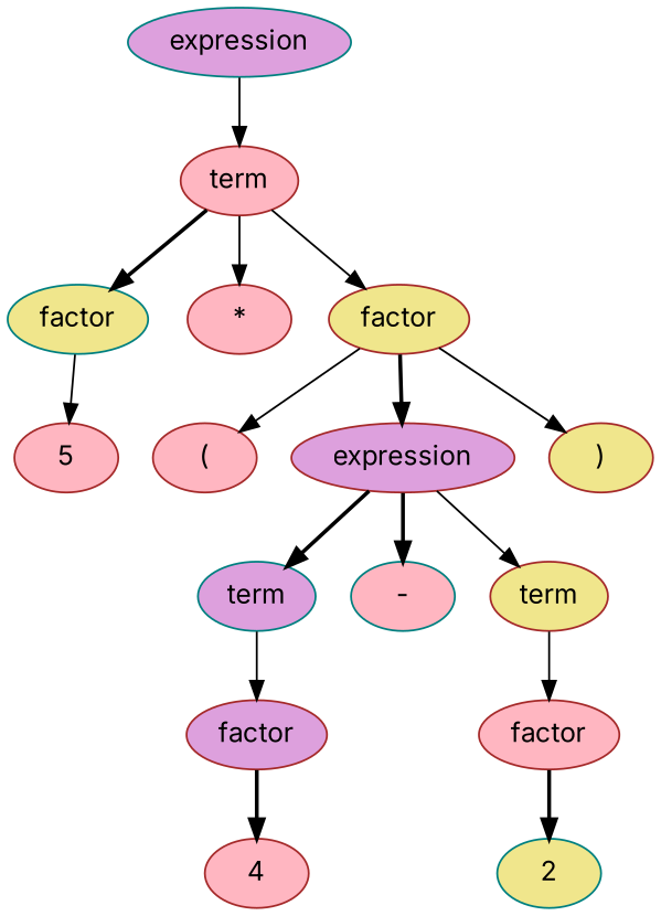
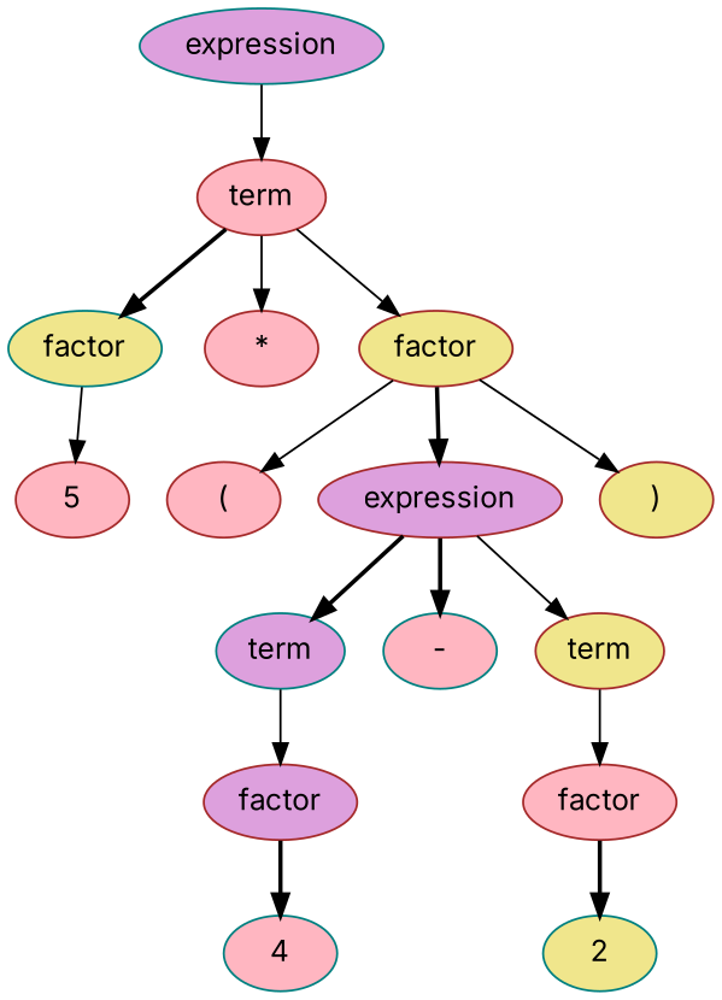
  digraph {
    fontname=Inter
    node [style=filled fillcolor=lightpink color=brown fontname=Inter]
    edge [style=solid fontname=Inter]
    n1 [label=expression fillcolor=plum color=teal]
    n2 [label=term]
    n3 [label=factor fillcolor=khaki color=teal]
    n4 [label="*"]
    n5 [label=factor fillcolor=khaki]
    n6 [label=5]
    n7 [label="("]
    n8 [label=expression fillcolor=plum]
    n9 [label=")" fillcolor=khaki]
    n10 [label=term fillcolor=plum color=teal]
    n11 [label="-" color=teal]
    n12 [label=term fillcolor=khaki]
    n13 [label=factor fillcolor=plum]
-   n14 [label=4]
+   n14 [label=4 color=teal]
    n15 [label=factor]
    n16 [label=2 fillcolor=khaki color=teal]
    n1 -> n2
    n2 -> n3 [style=bold]
    n2 -> n4
    n2 -> n5
    n3 -> n6
    n5 -> n7
    n5 -> n8 [style=bold]
    n5 -> n9
    n8 -> n10 [style=bold]
    n8 -> n11 [style=bold]
    n8 -> n12
    n10 -> n13
    n12 -> n15
    n13 -> n14 [style=bold]
    n15 -> n16 [style=bold]
  }
